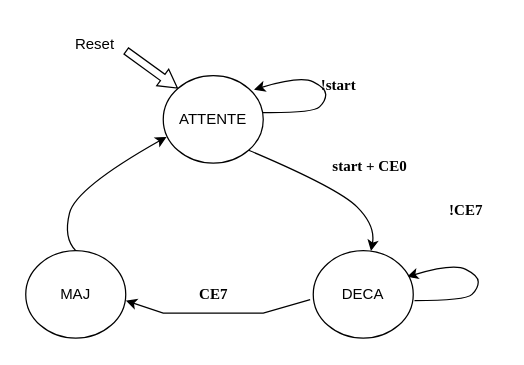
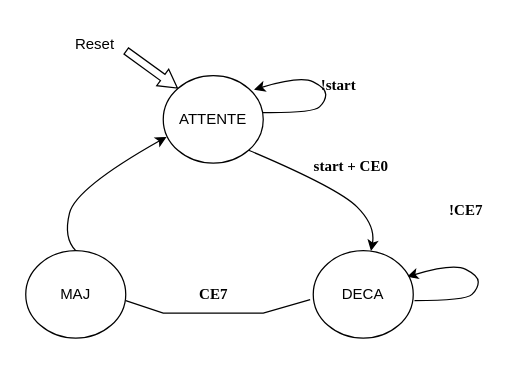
  <mxCell id="0" />
  <mxCell id="1" parent="0" />
  <mxCell id="2" value="" style="curved=1;endArrow=classic;html=1;rounded=0;exitX=0.99;exitY=0.422;exitDx=0;exitDy=0;exitPerimeter=0;entryX=0.908;entryY=0.16;entryDx=0;entryDy=0;entryPerimeter=0;" edge="1" parent="1"><mxGeometry width="50" height="50" relative="1" as="geometry"><mxPoint x="331" y="240" as="sourcePoint" /><mxPoint x="325" y="221" as="targetPoint" /><Array as="points"><mxPoint x="372" y="240" /><mxPoint x="382" y="230" /><mxPoint x="382" y="220" /><mxPoint x="362" y="210" /></Array></mxGeometry></mxCell>
  <mxCell id="3" value="MAJ" style="ellipse;whiteSpace=wrap;html=1;" vertex="1" parent="1"><mxGeometry x="20" y="200" width="80" height="70" as="geometry" /></mxCell>
  <mxCell id="4" value="DECA" style="ellipse;whiteSpace=wrap;html=1;" vertex="1" parent="1"><mxGeometry x="250" y="200" width="80" height="70" as="geometry" /></mxCell>
  <mxCell id="5" value="ATTENTE" style="ellipse;whiteSpace=wrap;html=1;" vertex="1" parent="1"><mxGeometry x="130" y="60" width="80" height="70" as="geometry" /></mxCell>
  <mxCell id="6" value="" style="shape=flexArrow;endArrow=classic;html=1;rounded=0;entryX=0;entryY=0;entryDx=0;entryDy=0;endWidth=9.183;endSize=4.502;width=6.154;" edge="1" parent="1" target="5"><mxGeometry width="50" height="50" relative="1" as="geometry"><mxPoint x="100" y="40" as="sourcePoint" /><mxPoint x="120" y="30" as="targetPoint" /></mxGeometry></mxCell>
  <mxCell id="7" value="Reset" style="text;html=1;align=center;verticalAlign=middle;resizable=0;points=[];autosize=1;strokeColor=none;fillColor=none;" vertex="1" parent="1"><mxGeometry x="50" y="20" width="50" height="30" as="geometry" /></mxCell>
  <mxCell id="8" value="" style="curved=1;endArrow=classic;html=1;rounded=0;exitX=0.99;exitY=0.422;exitDx=0;exitDy=0;exitPerimeter=0;entryX=0.908;entryY=0.16;entryDx=0;entryDy=0;entryPerimeter=0;" edge="1" parent="1" source="5" target="5"><mxGeometry width="50" height="50" relative="1" as="geometry"><mxPoint x="270" y="100" as="sourcePoint" /><mxPoint x="320" y="50" as="targetPoint" /><Array as="points"><mxPoint x="250" y="90" /><mxPoint x="260" y="80" /><mxPoint x="260" y="70" /><mxPoint x="240" y="60" /></Array></mxGeometry></mxCell>
  <mxCell id="9" value="" style="curved=1;endArrow=classic;html=1;rounded=0;exitX=1;exitY=1;exitDx=0;exitDy=0;entryX=0.577;entryY=0.005;entryDx=0;entryDy=0;entryPerimeter=0;" edge="1" parent="1"><mxGeometry width="50" height="50" relative="1" as="geometry"><mxPoint x="198.336" y="119.703" as="sourcePoint" /><mxPoint x="296.16" y="200.35" as="targetPoint" /><Array as="points"><mxPoint x="270" y="150" /><mxPoint x="300" y="180" /></Array></mxGeometry></mxCell>
- <mxCell id="10" value="" style="endArrow=classic;html=1;rounded=0;exitX=-0.031;exitY=0.561;exitDx=0;exitDy=0;exitPerimeter=0;entryX=1;entryY=0.571;entryDx=0;entryDy=0;entryPerimeter=0;" edge="1" parent="1" source="4" target="3"><mxGeometry width="50" height="50" relative="1" as="geometry"><mxPoint x="170" y="270" as="sourcePoint" /><mxPoint x="220" y="220" as="targetPoint" /><Array as="points"><mxPoint x="210" y="250" /><mxPoint x="170" y="250" /><mxPoint x="130" y="250" /></Array></mxGeometry></mxCell>
+ <mxCell id="10" value="" style="endArrow=none;html=1;rounded=0;exitX=-0.031;exitY=0.561;exitDx=0;exitDy=0;exitPerimeter=0;entryX=1;entryY=0.571;entryDx=0;entryDy=0;entryPerimeter=0;" edge="1" parent="1" source="4" target="3"><mxGeometry width="50" height="50" relative="1" as="geometry"><mxPoint x="170" y="270" as="sourcePoint" /><mxPoint x="220" y="220" as="targetPoint" /><Array as="points"><mxPoint x="210" y="250" /><mxPoint x="170" y="250" /><mxPoint x="130" y="250" /></Array></mxGeometry></mxCell>
  <mxCell id="11" value="" style="curved=1;endArrow=classic;html=1;rounded=0;entryX=0.033;entryY=0.7;entryDx=0;entryDy=0;entryPerimeter=0;" edge="1" parent="1" target="5"><mxGeometry width="50" height="50" relative="1" as="geometry"><mxPoint x="60" y="200" as="sourcePoint" /><mxPoint x="110" y="150" as="targetPoint" /><Array as="points"><mxPoint x="50" y="190" /><mxPoint x="60" y="150" /></Array></mxGeometry></mxCell>
  <mxCell id="12" value="&lt;font face=&quot;Times New Roman&quot;&gt;&lt;b&gt;!CE7&lt;/b&gt;&lt;/font&gt;" style="text;html=1;align=center;verticalAlign=middle;resizable=0;points=[];autosize=1;strokeColor=none;fillColor=none;" vertex="1" parent="1"><mxGeometry x="347" y="153" width="50" height="30" as="geometry" /></mxCell>
  <mxCell id="13" value="&lt;font face=&quot;Times New Roman&quot;&gt;&lt;b&gt;CE7&lt;/b&gt;&lt;/font&gt;" style="text;html=1;align=center;verticalAlign=middle;resizable=0;points=[];autosize=1;strokeColor=none;fillColor=none;" vertex="1" parent="1"><mxGeometry x="145" y="220" width="50" height="30" as="geometry" /></mxCell>
  <mxCell id="14" value="&lt;div&gt;&lt;font face=&quot;Times New Roman&quot;&gt;&lt;b&gt;!start&lt;/b&gt;&lt;/font&gt;&lt;/div&gt;" style="text;html=1;align=center;verticalAlign=middle;resizable=0;points=[];autosize=1;strokeColor=none;fillColor=none;" vertex="1" parent="1"><mxGeometry x="245" y="53" width="50" height="30" as="geometry" /></mxCell>
- <mxCell id="15" value="&lt;font face=&quot;Times New Roman&quot;&gt;&lt;b&gt;start + CE0&lt;/b&gt;&lt;/font&gt;" style="text;html=1;align=center;verticalAlign=middle;resizable=0;points=[];autosize=1;strokeColor=none;fillColor=none;" vertex="1" parent="1"><mxGeometry x="255" y="118" width="80" height="30" as="geometry" /></mxCell>
+ <mxCell id="15" value="&lt;font face=&quot;Times New Roman&quot;&gt;&lt;b&gt;start + CE0&lt;/b&gt;&lt;/font&gt;" style="text;html=1;align=center;verticalAlign=middle;resizable=0;points=[];autosize=1;strokeColor=none;fillColor=none;" vertex="1" parent="1"><mxGeometry x="240" y="118" width="80" height="30" as="geometry" /></mxCell>
